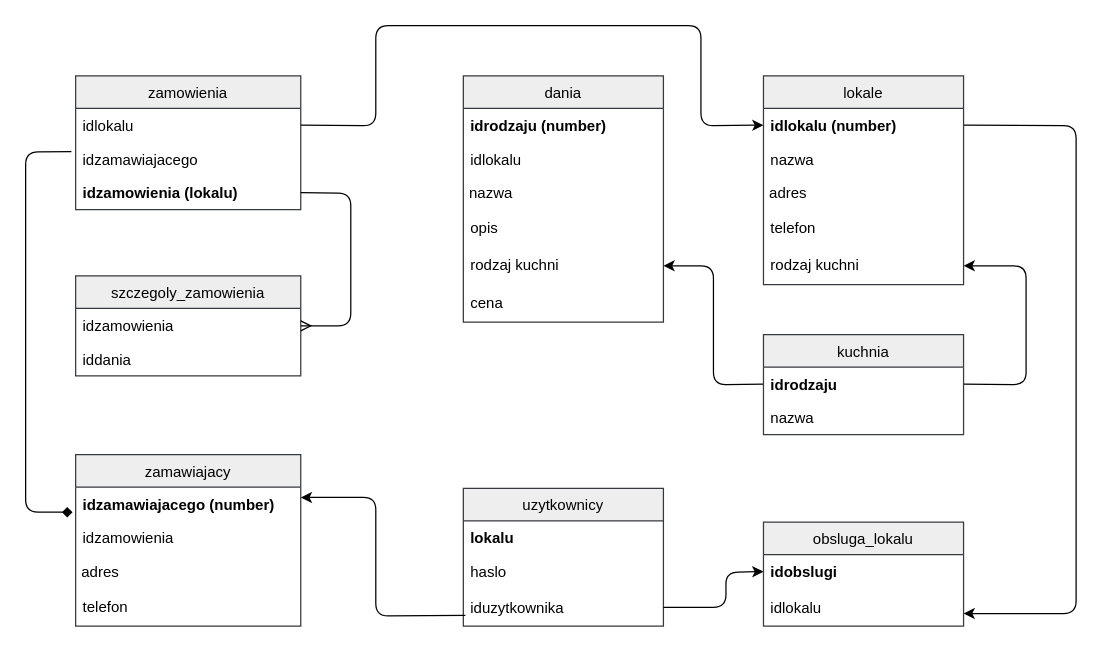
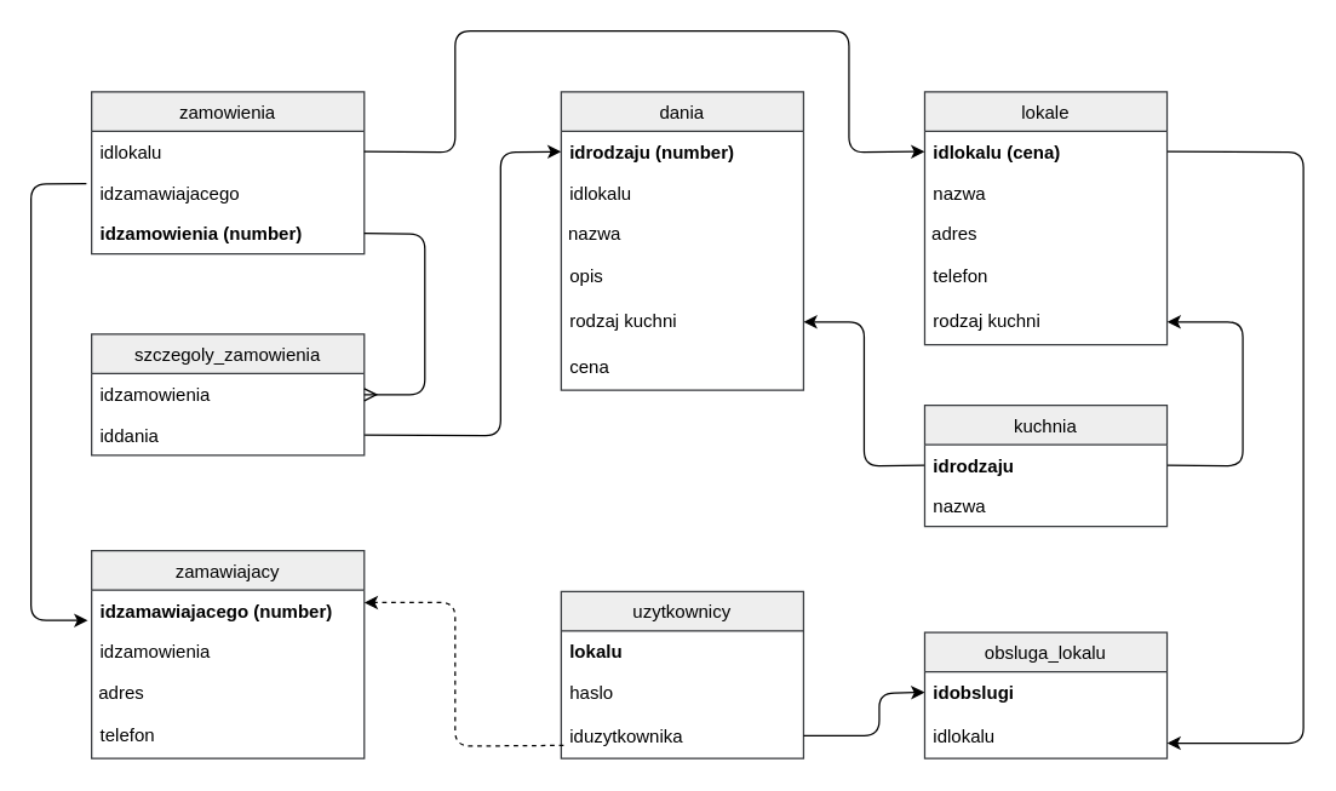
  <mxCell id="0" />
  <mxCell id="1" parent="0" />
  <mxCell id="2" value="" style="endArrow=classic;html=1;exitX=1;exitY=0.5;exitDx=0;exitDy=0;" parent="1" source="14" edge="1"><mxGeometry width="50" height="50" relative="1" as="geometry"><mxPoint x="490" y="300" as="sourcePoint" /><mxPoint x="770" y="490" as="targetPoint" /><Array as="points"><mxPoint x="860" y="100" /><mxPoint x="860" y="490" /></Array></mxGeometry></mxCell>
  <mxCell id="3" value="" style="endArrow=classic;html=1;exitX=1;exitY=0.5;exitDx=0;exitDy=0;entryX=1;entryY=0.5;entryDx=0;entryDy=0;" parent="1" source="20" target="18" edge="1"><mxGeometry width="50" height="50" relative="1" as="geometry"><mxPoint x="490" y="300" as="sourcePoint" /><mxPoint x="540" y="250" as="targetPoint" /><Array as="points"><mxPoint x="820" y="307" /><mxPoint x="820" y="212" /></Array></mxGeometry></mxCell>
  <mxCell id="4" value="" style="endArrow=classic;html=1;exitX=0;exitY=0.5;exitDx=0;exitDy=0;entryX=1;entryY=0.5;entryDx=0;entryDy=0;" parent="1" source="20" target="11" edge="1"><mxGeometry width="50" height="50" relative="1" as="geometry"><mxPoint x="490" y="300" as="sourcePoint" /><mxPoint x="540" y="250" as="targetPoint" /><Array as="points"><mxPoint x="570" y="307" /><mxPoint x="570" y="212" /></Array></mxGeometry></mxCell>
+ <mxCell id="5" value="" style="endArrow=classic;html=1;exitX=1;exitY=0.5;exitDx=0;exitDy=0;entryX=0;entryY=0.5;entryDx=0;entryDy=0;" parent="1" source="43" target="7" edge="1"><mxGeometry width="50" height="50" relative="1" as="geometry"><mxPoint x="440" y="300" as="sourcePoint" /><mxPoint x="490" y="250" as="targetPoint" /><Array as="points"><mxPoint x="330" y="287" /><mxPoint x="330" y="100" /></Array></mxGeometry></mxCell>
  <mxCell id="6" value="dania" style="swimlane;fontStyle=0;childLayout=stackLayout;horizontal=1;startSize=26;fillColor=#eeeeee;horizontalStack=0;resizeParent=1;resizeParentMax=0;resizeLast=0;collapsible=1;marginBottom=0;strokeColor=#36393d;" parent="1" vertex="1"><mxGeometry x="370" y="60" width="160" height="197" as="geometry"><mxRectangle x="730" y="550" width="70" height="26" as="alternateBounds" /></mxGeometry></mxCell>
  <mxCell id="7" value="idrodzaju (number)" style="text;strokeColor=none;fillColor=none;align=left;verticalAlign=middle;spacingLeft=6;spacingRight=4;overflow=hidden;rotatable=0;points=[[0,0.5],[1,0.5]];portConstraint=eastwest;fontStyle=1;spacing=0;" parent="6" vertex="1"><mxGeometry y="26" width="160" height="27" as="geometry" /></mxCell>
  <mxCell id="8" value="idlokalu" style="text;strokeColor=none;fillColor=none;align=left;verticalAlign=middle;spacingLeft=6;spacingRight=4;overflow=hidden;rotatable=0;points=[[0,0.5],[1,0.5]];portConstraint=eastwest;spacing=0;" parent="6" vertex="1"><mxGeometry y="53" width="160" height="27" as="geometry" /></mxCell>
  <mxCell id="9" value="nazwa" style="text;strokeColor=none;fillColor=none;align=left;verticalAlign=middle;spacingLeft=6;spacingRight=4;overflow=hidden;rotatable=0;points=[[0,0.5],[1,0.5]];portConstraint=eastwest;spacing=-1;" parent="6" vertex="1"><mxGeometry y="80" width="160" height="27" as="geometry" /></mxCell>
  <mxCell id="10" value="opis" style="text;html=1;spacing=0;verticalAlign=middle;spacingLeft=6;" parent="6" vertex="1"><mxGeometry y="107" width="160" height="30" as="geometry" /></mxCell>
  <mxCell id="11" value="rodzaj kuchni" style="text;html=1;spacing=0;verticalAlign=middle;spacingLeft=6;" parent="6" vertex="1"><mxGeometry y="137" width="160" height="30" as="geometry" /></mxCell>
  <mxCell id="12" value="cena" style="text;html=1;spacing=0;verticalAlign=middle;spacingLeft=6;" parent="6" vertex="1"><mxGeometry y="167" width="160" height="30" as="geometry" /></mxCell>
  <mxCell id="13" value="lokale" style="swimlane;fontStyle=0;childLayout=stackLayout;horizontal=1;startSize=26;fillColor=#eeeeee;horizontalStack=0;resizeParent=1;resizeParentMax=0;resizeLast=0;collapsible=1;marginBottom=0;strokeColor=#36393d;" parent="1" vertex="1"><mxGeometry x="610" y="60" width="160" height="167" as="geometry"><mxRectangle x="730" y="550" width="70" height="26" as="alternateBounds" /></mxGeometry></mxCell>
- <mxCell id="14" value="idlokalu (number)" style="text;strokeColor=none;fillColor=none;align=left;verticalAlign=middle;spacingLeft=6;spacingRight=4;overflow=hidden;rotatable=0;points=[[0,0.5],[1,0.5]];portConstraint=eastwest;fontStyle=1;spacing=0;" parent="13" vertex="1"><mxGeometry y="26" width="160" height="27" as="geometry" /></mxCell>
+ <mxCell id="14" value="idlokalu (cena)" style="text;strokeColor=none;fillColor=none;align=left;verticalAlign=middle;spacingLeft=6;spacingRight=4;overflow=hidden;rotatable=0;points=[[0,0.5],[1,0.5]];portConstraint=eastwest;fontStyle=1;spacing=0;" parent="13" vertex="1"><mxGeometry y="26" width="160" height="27" as="geometry" /></mxCell>
  <mxCell id="15" value="nazwa" style="text;strokeColor=none;fillColor=none;align=left;verticalAlign=middle;spacingLeft=6;spacingRight=4;overflow=hidden;rotatable=0;points=[[0,0.5],[1,0.5]];portConstraint=eastwest;spacing=0;" parent="13" vertex="1"><mxGeometry y="53" width="160" height="27" as="geometry" /></mxCell>
  <mxCell id="16" value="adres" style="text;strokeColor=none;fillColor=none;align=left;verticalAlign=middle;spacingLeft=6;spacingRight=4;overflow=hidden;rotatable=0;points=[[0,0.5],[1,0.5]];portConstraint=eastwest;spacing=-1;" parent="13" vertex="1"><mxGeometry y="80" width="160" height="27" as="geometry" /></mxCell>
  <mxCell id="17" value="telefon" style="text;html=1;spacing=0;verticalAlign=middle;spacingLeft=6;" parent="13" vertex="1"><mxGeometry y="107" width="160" height="30" as="geometry" /></mxCell>
  <mxCell id="18" value="rodzaj kuchni" style="text;html=1;spacing=0;verticalAlign=middle;spacingLeft=6;" parent="13" vertex="1"><mxGeometry y="137" width="160" height="30" as="geometry" /></mxCell>
  <mxCell id="19" value="kuchnia" style="swimlane;fontStyle=0;childLayout=stackLayout;horizontal=1;startSize=26;fillColor=#eeeeee;horizontalStack=0;resizeParent=1;resizeParentMax=0;resizeLast=0;collapsible=1;marginBottom=0;strokeColor=#36393d;" parent="1" vertex="1"><mxGeometry x="610" y="267" width="160" height="80" as="geometry"><mxRectangle x="730" y="550" width="70" height="26" as="alternateBounds" /></mxGeometry></mxCell>
  <mxCell id="20" value="idrodzaju" style="text;strokeColor=none;fillColor=none;align=left;verticalAlign=middle;spacingLeft=6;spacingRight=4;overflow=hidden;rotatable=0;points=[[0,0.5],[1,0.5]];portConstraint=eastwest;fontStyle=1;spacing=0;" parent="19" vertex="1"><mxGeometry y="26" width="160" height="27" as="geometry" /></mxCell>
  <mxCell id="21" value="nazwa" style="text;strokeColor=none;fillColor=none;align=left;verticalAlign=middle;spacingLeft=6;spacingRight=4;overflow=hidden;rotatable=0;points=[[0,0.5],[1,0.5]];portConstraint=eastwest;spacing=0;" parent="19" vertex="1"><mxGeometry y="53" width="160" height="27" as="geometry" /></mxCell>
- <mxCell id="22" value="" style="endArrow=diamond;html=1;exitX=-0.019;exitY=0.284;exitDx=0;exitDy=0;entryX=-0.014;entryY=0.741;entryDx=0;entryDy=0;exitPerimeter=0;entryPerimeter=0;" parent="1" source="25" target="28" edge="1"><mxGeometry width="50" height="50" relative="1" as="geometry"><mxPoint x="430" y="310" as="sourcePoint" /><mxPoint x="480" y="260" as="targetPoint" /><Array as="points"><mxPoint x="20" y="121" /><mxPoint x="20" y="409" /></Array></mxGeometry></mxCell>
+ <mxCell id="22" value="" style="endArrow=classic;html=1;exitX=-0.019;exitY=0.284;exitDx=0;exitDy=0;entryX=-0.014;entryY=0.741;entryDx=0;entryDy=0;exitPerimeter=0;entryPerimeter=0;" parent="1" source="25" target="28" edge="1"><mxGeometry width="50" height="50" relative="1" as="geometry"><mxPoint x="430" y="310" as="sourcePoint" /><mxPoint x="480" y="260" as="targetPoint" /><Array as="points"><mxPoint x="20" y="121" /><mxPoint x="20" y="409" /></Array></mxGeometry></mxCell>
  <mxCell id="23" value="zamowienia" style="swimlane;fontStyle=0;childLayout=stackLayout;horizontal=1;startSize=26;fillColor=#eeeeee;horizontalStack=0;resizeParent=1;resizeParentMax=0;resizeLast=0;collapsible=1;marginBottom=0;strokeColor=#36393d;" parent="1" vertex="1"><mxGeometry x="60" y="60" width="180" height="107" as="geometry"><mxRectangle x="730" y="550" width="70" height="26" as="alternateBounds" /></mxGeometry></mxCell>
  <mxCell id="24" value="idlokalu" style="text;strokeColor=none;fillColor=none;align=left;verticalAlign=middle;spacingLeft=6;spacingRight=4;overflow=hidden;rotatable=0;points=[[0,0.5],[1,0.5]];portConstraint=eastwest;spacing=0;" parent="23" vertex="1"><mxGeometry y="26" width="180" height="27" as="geometry" /></mxCell>
  <mxCell id="25" value="idzamawiajacego" style="text;strokeColor=none;fillColor=none;align=left;verticalAlign=middle;spacingLeft=6;spacingRight=4;overflow=hidden;rotatable=0;points=[[0,0.5],[1,0.5]];portConstraint=eastwest;spacing=0;" parent="23" vertex="1"><mxGeometry y="53" width="180" height="27" as="geometry" /></mxCell>
- <mxCell id="26" value="idzamowienia (lokalu)" style="text;strokeColor=none;fillColor=none;align=left;verticalAlign=middle;spacingLeft=6;spacingRight=4;overflow=hidden;rotatable=0;points=[[0,0.5],[1,0.5]];portConstraint=eastwest;fontStyle=1;spacing=0;" parent="23" vertex="1"><mxGeometry y="80" width="180" height="27" as="geometry" /></mxCell>
+ <mxCell id="26" value="idzamowienia (number)" style="text;strokeColor=none;fillColor=none;align=left;verticalAlign=middle;spacingLeft=6;spacingRight=4;overflow=hidden;rotatable=0;points=[[0,0.5],[1,0.5]];portConstraint=eastwest;fontStyle=1;spacing=0;" parent="23" vertex="1"><mxGeometry y="80" width="180" height="27" as="geometry" /></mxCell>
  <mxCell id="27" value="zamawiajacy" style="swimlane;fontStyle=0;childLayout=stackLayout;horizontal=1;startSize=26;fillColor=#eeeeee;horizontalStack=0;resizeParent=1;resizeParentMax=0;resizeLast=0;collapsible=1;marginBottom=0;strokeColor=#36393d;" parent="1" vertex="1"><mxGeometry x="60" y="363" width="180" height="137" as="geometry"><mxRectangle x="730" y="550" width="70" height="26" as="alternateBounds" /></mxGeometry></mxCell>
  <mxCell id="28" value="idzamawiajacego (number)" style="text;strokeColor=none;fillColor=none;align=left;verticalAlign=middle;spacingLeft=6;spacingRight=4;overflow=hidden;rotatable=0;points=[[0,0.5],[1,0.5]];portConstraint=eastwest;fontStyle=1;spacing=0;" parent="27" vertex="1"><mxGeometry y="26" width="180" height="27" as="geometry" /></mxCell>
  <mxCell id="29" value="idzamowienia" style="text;strokeColor=none;fillColor=none;align=left;verticalAlign=middle;spacingLeft=6;spacingRight=4;overflow=hidden;rotatable=0;points=[[0,0.5],[1,0.5]];portConstraint=eastwest;spacing=0;" parent="27" vertex="1"><mxGeometry y="53" width="180" height="27" as="geometry" /></mxCell>
  <mxCell id="30" value="adres" style="text;strokeColor=none;fillColor=none;align=left;verticalAlign=middle;spacingLeft=6;spacingRight=4;overflow=hidden;rotatable=0;points=[[0,0.5],[1,0.5]];portConstraint=eastwest;spacing=-1;" parent="27" vertex="1"><mxGeometry y="80" width="180" height="27" as="geometry" /></mxCell>
  <mxCell id="31" value="telefon" style="text;html=1;spacing=0;verticalAlign=middle;spacingLeft=6;" parent="27" vertex="1"><mxGeometry y="107" width="180" height="30" as="geometry" /></mxCell>
  <mxCell id="32" value="uzytkownicy" style="swimlane;fontStyle=0;childLayout=stackLayout;horizontal=1;startSize=26;fillColor=#eeeeee;horizontalStack=0;resizeParent=1;resizeParentMax=0;resizeLast=0;collapsible=1;marginBottom=0;strokeColor=#36393d;" parent="1" vertex="1"><mxGeometry x="370" y="390" width="160" height="110" as="geometry"><mxRectangle x="730" y="550" width="70" height="26" as="alternateBounds" /></mxGeometry></mxCell>
  <mxCell id="33" value="lokalu" style="text;strokeColor=none;fillColor=none;align=left;verticalAlign=middle;spacingLeft=6;spacingRight=4;overflow=hidden;rotatable=0;points=[[0,0.5],[1,0.5]];portConstraint=eastwest;fontStyle=1;spacing=0;" parent="32" vertex="1"><mxGeometry y="26" width="160" height="27" as="geometry" /></mxCell>
  <mxCell id="34" value="haslo" style="text;strokeColor=none;fillColor=none;align=left;verticalAlign=middle;spacingLeft=6;spacingRight=4;overflow=hidden;rotatable=0;points=[[0,0.5],[1,0.5]];portConstraint=eastwest;spacing=0;" parent="32" vertex="1"><mxGeometry y="53" width="160" height="27" as="geometry" /></mxCell>
  <mxCell id="35" value="iduzytkownika" style="text;strokeColor=none;fillColor=none;align=left;verticalAlign=middle;spacingLeft=6;spacingRight=4;overflow=hidden;rotatable=0;points=[[0,0.5],[1,0.5]];portConstraint=eastwest;spacing=0;" parent="32" vertex="1"><mxGeometry y="80" width="160" height="30" as="geometry" /></mxCell>
- <mxCell id="36" value="" style="endArrow=classic;html=1;exitX=0.01;exitY=0.717;exitDx=0;exitDy=0;exitPerimeter=0;entryX=1;entryY=0.25;entryDx=0;entryDy=0;" parent="1" source="35" target="27" edge="1"><mxGeometry width="50" height="50" relative="1" as="geometry"><mxPoint x="430" y="320" as="sourcePoint" /><mxPoint x="480" y="270" as="targetPoint" /><Array as="points"><mxPoint x="300" y="492" /><mxPoint x="300" y="397" /></Array></mxGeometry></mxCell>
+ <mxCell id="36" value="" style="endArrow=classic;html=1;exitX=0.01;exitY=0.717;exitDx=0;exitDy=0;exitPerimeter=0;entryX=1;entryY=0.25;entryDx=0;entryDy=0;dashed=1;" parent="1" source="35" target="27" edge="1"><mxGeometry width="50" height="50" relative="1" as="geometry"><mxPoint x="430" y="320" as="sourcePoint" /><mxPoint x="480" y="270" as="targetPoint" /><Array as="points"><mxPoint x="300" y="492" /><mxPoint x="300" y="397" /></Array></mxGeometry></mxCell>
  <mxCell id="37" value="" style="endArrow=classic;html=1;exitX=1;exitY=0.5;exitDx=0;exitDy=0;entryX=0;entryY=0.5;entryDx=0;entryDy=0;" parent="1" source="35" target="39" edge="1"><mxGeometry width="50" height="50" relative="1" as="geometry"><mxPoint x="430" y="320" as="sourcePoint" /><mxPoint x="480" y="270" as="targetPoint" /><Array as="points"><mxPoint x="580" y="485" /><mxPoint x="580" y="457" /></Array></mxGeometry></mxCell>
  <mxCell id="38" value="obsluga_lokalu" style="swimlane;fontStyle=0;childLayout=stackLayout;horizontal=1;startSize=26;fillColor=#eeeeee;horizontalStack=0;resizeParent=1;resizeParentMax=0;resizeLast=0;collapsible=1;marginBottom=0;strokeColor=#36393d;" parent="1" vertex="1"><mxGeometry x="610" y="417" width="160" height="83" as="geometry"><mxRectangle x="730" y="550" width="70" height="26" as="alternateBounds" /></mxGeometry></mxCell>
  <mxCell id="39" value="idobslugi" style="text;strokeColor=none;fillColor=none;align=left;verticalAlign=middle;spacingLeft=6;spacingRight=4;overflow=hidden;rotatable=0;points=[[0,0.5],[1,0.5]];portConstraint=eastwest;fontStyle=1;spacing=0;" parent="38" vertex="1"><mxGeometry y="26" width="160" height="27" as="geometry" /></mxCell>
  <mxCell id="40" value="idlokalu" style="text;strokeColor=none;fillColor=none;align=left;verticalAlign=middle;spacingLeft=6;spacingRight=4;overflow=hidden;rotatable=0;points=[[0,0.5],[1,0.5]];portConstraint=eastwest;spacing=0;" parent="38" vertex="1"><mxGeometry y="53" width="160" height="30" as="geometry" /></mxCell>
  <mxCell id="41" value="szczegoly_zamowienia" style="swimlane;fontStyle=0;childLayout=stackLayout;horizontal=1;startSize=26;fillColor=#eeeeee;horizontalStack=0;resizeParent=1;resizeParentMax=0;resizeLast=0;collapsible=1;marginBottom=0;strokeColor=#36393d;" parent="1" vertex="1"><mxGeometry x="60" y="220" width="180" height="80" as="geometry"><mxRectangle x="730" y="550" width="70" height="26" as="alternateBounds" /></mxGeometry></mxCell>
  <mxCell id="42" value="idzamowienia" style="text;strokeColor=none;fillColor=none;align=left;verticalAlign=middle;spacingLeft=6;spacingRight=4;overflow=hidden;rotatable=0;points=[[0,0.5],[1,0.5]];portConstraint=eastwest;fontStyle=0;spacing=0;" parent="41" vertex="1"><mxGeometry y="26" width="180" height="27" as="geometry" /></mxCell>
  <mxCell id="43" value="iddania" style="text;strokeColor=none;fillColor=none;align=left;verticalAlign=middle;spacingLeft=6;spacingRight=4;overflow=hidden;rotatable=0;points=[[0,0.5],[1,0.5]];portConstraint=eastwest;spacing=0;" parent="41" vertex="1"><mxGeometry y="53" width="180" height="27" as="geometry" /></mxCell>
  <mxCell id="44" value="" style="endArrow=ERmany;html=1;endFill=0;entryX=1;entryY=0.5;entryDx=0;entryDy=0;exitX=1;exitY=0.5;exitDx=0;exitDy=0;" parent="1" source="26" target="41" edge="1"><mxGeometry width="50" height="50" relative="1" as="geometry"><mxPoint x="430" y="320" as="sourcePoint" /><mxPoint x="480" y="270" as="targetPoint" /><Array as="points"><mxPoint x="280" y="154" /><mxPoint x="280" y="260" /></Array></mxGeometry></mxCell>
  <mxCell id="45" value="" style="endArrow=classic;html=1;exitX=1;exitY=0.5;exitDx=0;exitDy=0;entryX=0;entryY=0.5;entryDx=0;entryDy=0;" parent="1" source="24" target="14" edge="1"><mxGeometry width="50" height="50" relative="1" as="geometry"><mxPoint x="430" y="320" as="sourcePoint" /><mxPoint x="480" y="270" as="targetPoint" /><Array as="points"><mxPoint x="300" y="100" /><mxPoint x="300" y="20" /><mxPoint x="560" y="20" /><mxPoint x="560" y="100" /></Array></mxGeometry></mxCell>
